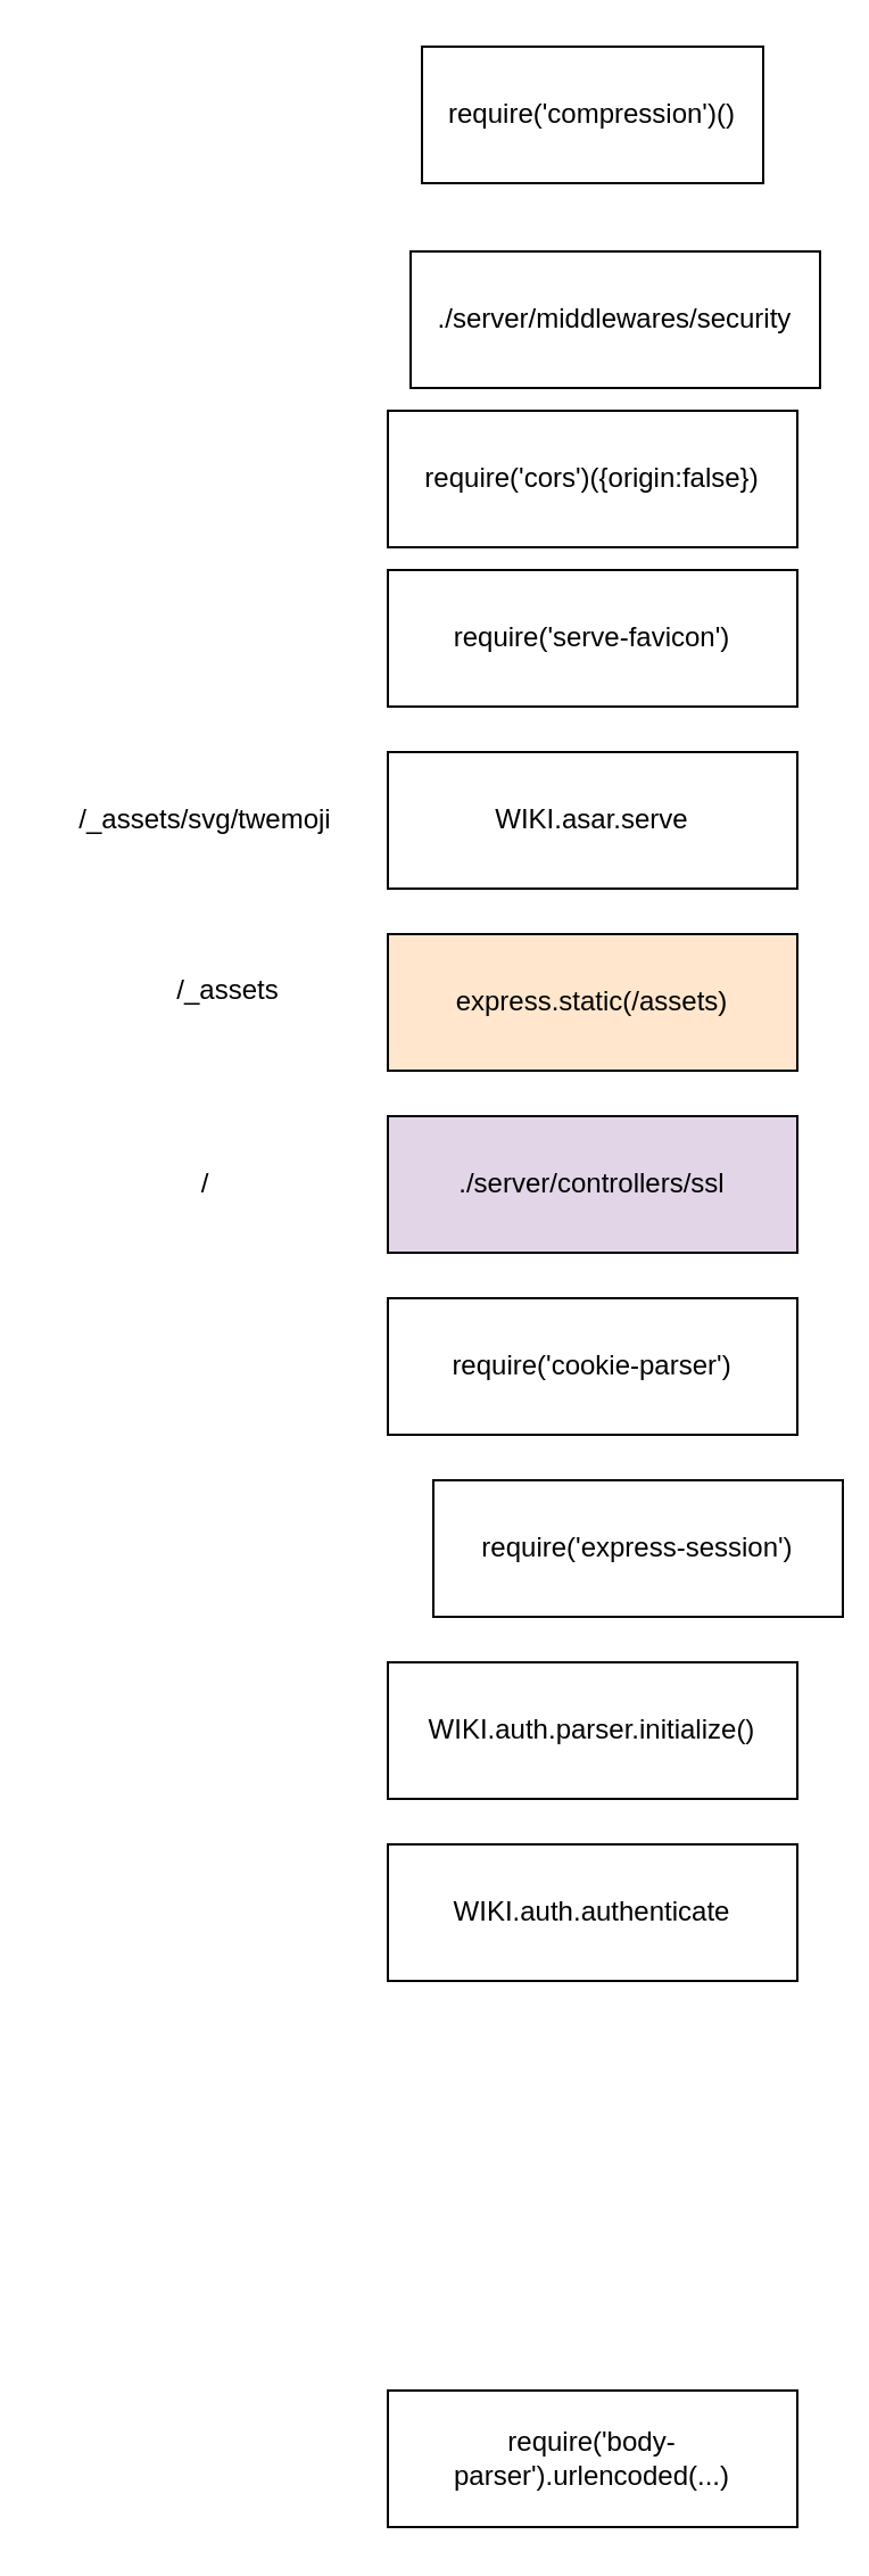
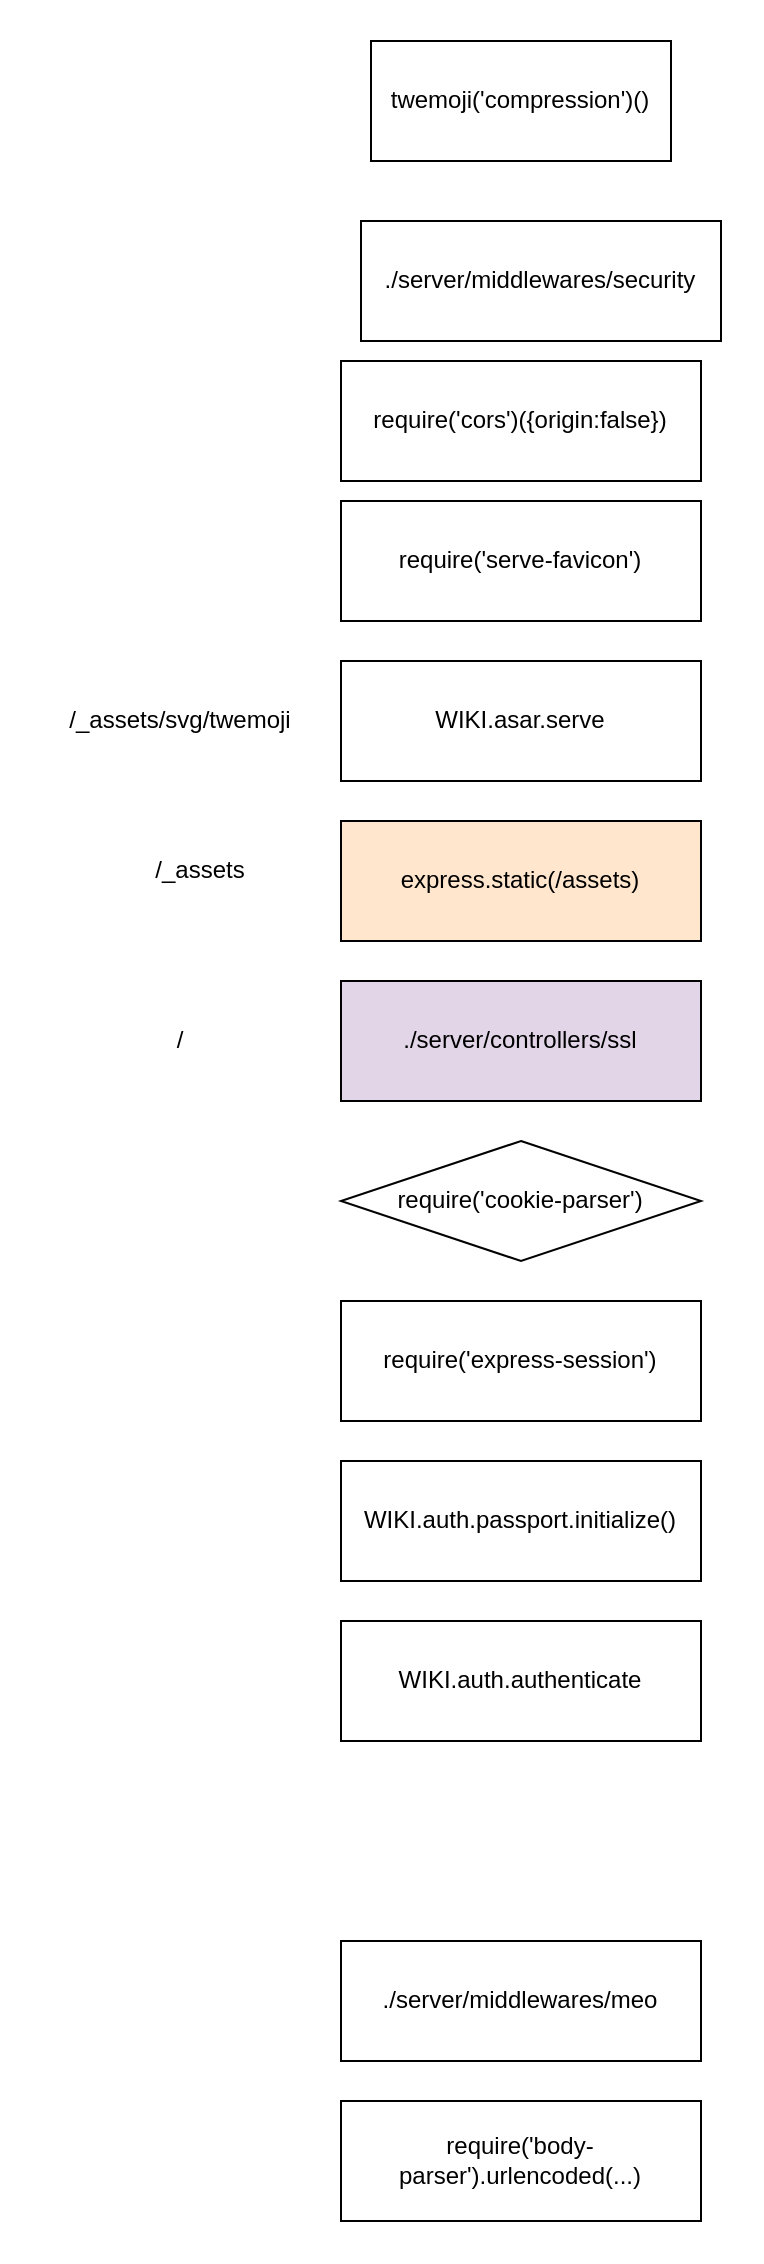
  <mxCell id="0" />
  <mxCell id="1" parent="0" />
- <mxCell id="2" value="require('compression')()" style="rounded=0;whiteSpace=wrap;html=1;" vertex="1" parent="1"><mxGeometry x="185" y="20" width="150" height="60" as="geometry" /></mxCell>
+ <mxCell id="2" value="twemoji('compression')()" style="rounded=0;whiteSpace=wrap;html=1;" vertex="1" parent="1"><mxGeometry x="185" y="20" width="150" height="60" as="geometry" /></mxCell>
  <mxCell id="3" value="./server/middlewares/security" style="rounded=0;whiteSpace=wrap;html=1;" vertex="1" parent="1"><mxGeometry x="180" y="110" width="180" height="60" as="geometry" /></mxCell>
  <mxCell id="4" value="require('cors')({origin:false})" style="rounded=0;whiteSpace=wrap;html=1;" vertex="1" parent="1"><mxGeometry x="170" y="180" width="180" height="60" as="geometry" /></mxCell>
  <mxCell id="5" value="require('serve-favicon')" style="rounded=0;whiteSpace=wrap;html=1;" vertex="1" parent="1"><mxGeometry x="170" y="250" width="180" height="60" as="geometry" /></mxCell>
  <mxCell id="6" value="/_assets/svg/twemoji" style="text;html=1;strokeColor=none;fillColor=none;align=center;verticalAlign=middle;whiteSpace=wrap;rounded=0;" vertex="1" parent="1"><mxGeometry x="20" y="345" width="140" height="30" as="geometry" /></mxCell>
  <mxCell id="7" value="/_assets" style="text;html=1;strokeColor=none;fillColor=none;align=center;verticalAlign=middle;whiteSpace=wrap;rounded=0;" vertex="1" parent="1"><mxGeometry x="30" y="420" width="140" height="30" as="geometry" /></mxCell>
  <mxCell id="8" value="/" style="text;html=1;strokeColor=none;fillColor=none;align=center;verticalAlign=middle;whiteSpace=wrap;rounded=0;" vertex="1" parent="1"><mxGeometry x="20" y="505" width="140" height="30" as="geometry" /></mxCell>
  <mxCell id="9" value="./server/controllers/ssl" style="rounded=0;whiteSpace=wrap;html=1;fillColor=#e1d5e7;" vertex="1" parent="1"><mxGeometry x="170" y="490" width="180" height="60" as="geometry" /></mxCell>
  <mxCell id="10" value="express.static(/assets)" style="rounded=0;whiteSpace=wrap;html=1;fillColor=#ffe6cc;" vertex="1" parent="1"><mxGeometry x="170" y="410" width="180" height="60" as="geometry" /></mxCell>
- <mxCell id="11" value="require('cookie-parser')" style="rounded=0;whiteSpace=wrap;html=1;" vertex="1" parent="1"><mxGeometry x="170" y="570" width="180" height="60" as="geometry" /></mxCell>
+ <mxCell id="11" value="require('cookie-parser')" style="rhombus;whiteSpace=wrap;html=1;" vertex="1" parent="1"><mxGeometry x="170" y="570" width="180" height="60" as="geometry" /></mxCell>
  <mxCell id="12" value="WIKI.asar.serve" style="rounded=0;whiteSpace=wrap;html=1;" vertex="1" parent="1"><mxGeometry x="170" y="330" width="180" height="60" as="geometry" /></mxCell>
- <mxCell id="13" value="require('express-session')" style="rounded=0;whiteSpace=wrap;html=1;" vertex="1" parent="1"><mxGeometry x="190" y="650" width="180" height="60" as="geometry" /></mxCell>
- <mxCell id="14" value="WIKI.auth.parser.initialize()" style="rounded=0;whiteSpace=wrap;html=1;" vertex="1" parent="1"><mxGeometry x="170" y="730" width="180" height="60" as="geometry" /></mxCell>
+ <mxCell id="13" value="require('express-session')" style="rounded=0;whiteSpace=wrap;html=1;" vertex="1" parent="1"><mxGeometry x="170" y="650" width="180" height="60" as="geometry" /></mxCell>
+ <mxCell id="14" value="WIKI.auth.passport.initialize()" style="rounded=0;whiteSpace=wrap;html=1;" vertex="1" parent="1"><mxGeometry x="170" y="730" width="180" height="60" as="geometry" /></mxCell>
  <mxCell id="15" value="WIKI.auth.authenticate" style="rounded=0;whiteSpace=wrap;html=1;" vertex="1" parent="1"><mxGeometry x="170" y="810" width="180" height="60" as="geometry" /></mxCell>
+ <mxCell id="16" value="./server/middlewares/meo" style="rounded=0;whiteSpace=wrap;html=1;" vertex="1" parent="1"><mxGeometry x="170" y="970" width="180" height="60" as="geometry" /></mxCell>
  <mxCell id="17" value="require('body-parser').urlencoded(...)" style="rounded=0;whiteSpace=wrap;html=1;" vertex="1" parent="1"><mxGeometry x="170" y="1050" width="180" height="60" as="geometry" /></mxCell>
